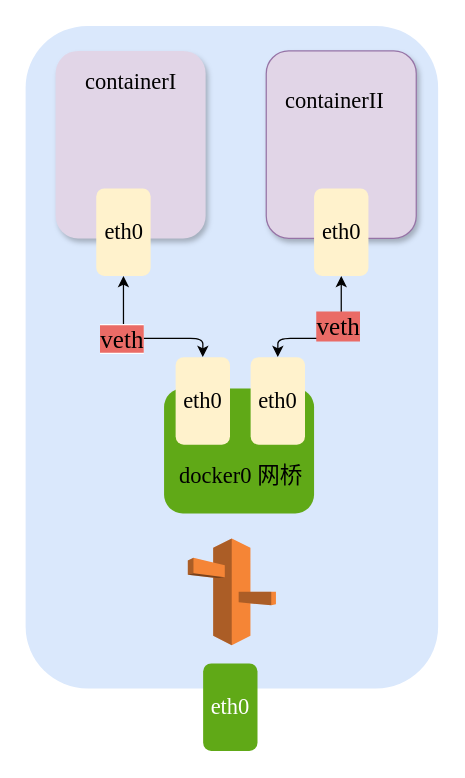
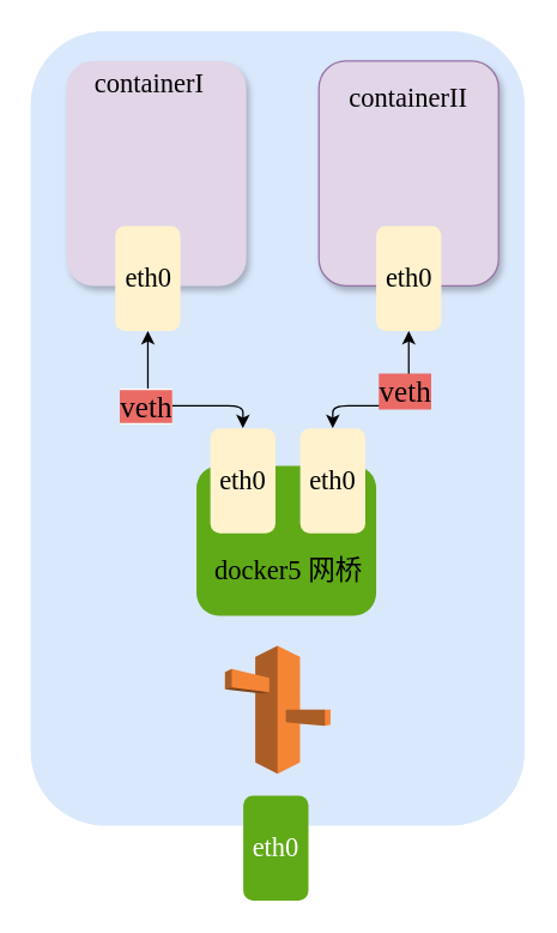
  <mxCell id="0" />
  <mxCell id="1" parent="0" />
  <mxCell id="2" value="" style="rounded=1;whiteSpace=wrap;html=1;fillColor=#dae8fc;strokeColor=none;" vertex="1" parent="1"><mxGeometry x="20" y="20" width="330" height="530" as="geometry" /></mxCell>
  <mxCell id="3" value="" style="rounded=1;whiteSpace=wrap;html=1;fillColor=#60a917;fontColor=#ffffff;strokeColor=none;" vertex="1" parent="1"><mxGeometry x="130.75" y="310" width="120" height="100" as="geometry" /></mxCell>
  <mxCell id="4" value="" style="rounded=1;whiteSpace=wrap;html=1;fillColor=#e1d5e7;shadow=1;glass=0;sketch=0;strokeColor=none;" vertex="1" parent="1"><mxGeometry x="44" y="40" width="120" height="150" as="geometry" /></mxCell>
  <mxCell id="5" value="" style="rounded=1;whiteSpace=wrap;html=1;fillColor=#e1d5e7;strokeColor=#9673a6;shadow=1;" vertex="1" parent="1"><mxGeometry x="212.5" y="40" width="120" height="150" as="geometry" /></mxCell>
  <mxCell id="6" value="" style="edgeStyle=segmentEdgeStyle;endArrow=classic;html=1;entryX=0.5;entryY=1;entryDx=0;entryDy=0;exitX=0.5;exitY=0;exitDx=0;exitDy=0;startArrow=classic;startFill=1;" edge="1" parent="1" source="17" target="10"><mxGeometry width="50" height="50" relative="1" as="geometry"><mxPoint x="-170" y="290" as="sourcePoint" /><mxPoint x="-120" y="240" as="targetPoint" /><Array as="points"><mxPoint x="162" y="270" /><mxPoint x="98" y="270" /></Array></mxGeometry></mxCell>
  <mxCell id="7" value="&lt;font style=&quot;font-size: 20px ; background-color: rgb(234 , 107 , 102)&quot; face=&quot;Comic Sans MS&quot;&gt;veth&lt;/font&gt;" style="edgeLabel;html=1;align=center;verticalAlign=middle;resizable=0;points=[];" vertex="1" connectable="0" parent="6"><mxGeometry x="0.228" y="2" relative="1" as="geometry"><mxPoint as="offset" /></mxGeometry></mxCell>
  <mxCell id="8" value="" style="edgeStyle=segmentEdgeStyle;endArrow=classic;html=1;entryX=0.5;entryY=1;entryDx=0;entryDy=0;exitX=0.5;exitY=0;exitDx=0;exitDy=0;startArrow=classic;startFill=1;" edge="1" parent="1" source="16"><mxGeometry width="50" height="50" relative="1" as="geometry"><mxPoint x="521" y="310" as="sourcePoint" /><mxPoint x="272.5" y="220" as="targetPoint" /><Array as="points"><mxPoint x="222" y="270" /><mxPoint x="273" y="270" /></Array></mxGeometry></mxCell>
  <mxCell id="9" value="&lt;font style=&quot;font-size: 20px&quot; face=&quot;Comic Sans MS&quot;&gt;veth&lt;/font&gt;" style="edgeLabel;html=1;align=center;verticalAlign=middle;resizable=0;points=[];labelBorderColor=none;labelBackgroundColor=#EA6B66;" vertex="1" connectable="0" parent="8"><mxGeometry x="0.313" y="3" relative="1" as="geometry"><mxPoint as="offset" /></mxGeometry></mxCell>
  <mxCell id="10" value="&lt;font face=&quot;Comic Sans MS&quot; style=&quot;font-size: 18px&quot;&gt;eth0&lt;/font&gt;" style="rounded=1;whiteSpace=wrap;html=1;fillColor=#fff2cc;strokeColor=none;" vertex="1" parent="1"><mxGeometry x="76.5" y="150" width="43.5" height="70" as="geometry" /></mxCell>
- <mxCell id="11" value="&lt;font face=&quot;Comic Sans MS&quot; style=&quot;font-size: 18px&quot;&gt;containerI&lt;/font&gt;" style="text;html=1;strokeColor=none;fillColor=none;align=center;verticalAlign=middle;whiteSpace=wrap;rounded=0;" vertex="1" parent="1"><mxGeometry x="62.5" y="55" width="83" height="20" as="geometry" /></mxCell>
- <mxCell id="12" value="&lt;font face=&quot;Comic Sans MS&quot; style=&quot;font-size: 18px&quot;&gt;containerII&lt;/font&gt;" style="text;html=1;strokeColor=none;fillColor=none;align=center;verticalAlign=middle;whiteSpace=wrap;rounded=0;" vertex="1" parent="1"><mxGeometry x="226" y="70" width="83" height="20" as="geometry" /></mxCell>
+ <mxCell id="11" value="&lt;font face=&quot;Comic Sans MS&quot; style=&quot;font-size: 18px&quot;&gt;containerI&lt;/font&gt;" style="text;html=1;strokeColor=none;fillColor=none;align=center;verticalAlign=middle;whiteSpace=wrap;rounded=0;" vertex="1" parent="1"><mxGeometry x="57.5" y="45" width="83" height="20" as="geometry" /></mxCell>
+ <mxCell id="12" value="&lt;font face=&quot;Comic Sans MS&quot; style=&quot;font-size: 18px&quot;&gt;containerII&lt;/font&gt;" style="text;html=1;strokeColor=none;fillColor=none;align=center;verticalAlign=middle;whiteSpace=wrap;rounded=0;" vertex="1" parent="1"><mxGeometry x="231" y="55" width="83" height="20" as="geometry" /></mxCell>
  <mxCell id="13" value="" style="outlineConnect=0;dashed=0;verticalLabelPosition=bottom;verticalAlign=top;align=center;html=1;shape=mxgraph.aws3.route_53;fillColor=#F58536;gradientColor=none;rounded=1;" vertex="1" parent="1"><mxGeometry x="149.75" y="430" width="70.5" height="85.5" as="geometry" /></mxCell>
  <mxCell id="14" value="&lt;font face=&quot;Comic Sans MS&quot; style=&quot;font-size: 18px&quot;&gt;eth0&lt;/font&gt;" style="rounded=1;whiteSpace=wrap;html=1;fillColor=#fff2cc;strokeColor=none;" vertex="1" parent="1"><mxGeometry x="250.75" y="150" width="43.5" height="70" as="geometry" /></mxCell>
  <mxCell id="15" value="&lt;font face=&quot;Comic Sans MS&quot; style=&quot;font-size: 18px&quot;&gt;eth0&lt;/font&gt;" style="rounded=1;whiteSpace=wrap;html=1;fillColor=#60a917;fontColor=#ffffff;strokeColor=none;" vertex="1" parent="1"><mxGeometry x="162" y="530" width="43.5" height="70" as="geometry" /></mxCell>
  <mxCell id="16" value="&lt;font face=&quot;Comic Sans MS&quot; style=&quot;font-size: 18px&quot;&gt;eth0&lt;/font&gt;" style="rounded=1;whiteSpace=wrap;html=1;fillColor=#fff2cc;strokeColor=none;" vertex="1" parent="1"><mxGeometry x="200" y="285" width="43.5" height="70" as="geometry" /></mxCell>
  <mxCell id="17" value="&lt;font face=&quot;Comic Sans MS&quot; style=&quot;font-size: 18px&quot;&gt;eth0&lt;/font&gt;" style="rounded=1;whiteSpace=wrap;html=1;fillColor=#fff2cc;strokeColor=none;" vertex="1" parent="1"><mxGeometry x="140" y="285" width="43.5" height="70" as="geometry" /></mxCell>
- <mxCell id="18" value="&lt;font face=&quot;Comic Sans MS&quot;&gt;&lt;span style=&quot;font-size: 18px&quot;&gt;docker0 网桥&lt;/span&gt;&lt;/font&gt;" style="text;html=1;strokeColor=none;fillColor=none;align=center;verticalAlign=middle;whiteSpace=wrap;rounded=0;" vertex="1" parent="1"><mxGeometry x="134.25" y="370" width="116.5" height="20" as="geometry" /></mxCell>
+ <mxCell id="18" value="&lt;font face=&quot;Comic Sans MS&quot;&gt;&lt;span style=&quot;font-size: 18px&quot;&gt;docker5 网桥&lt;/span&gt;&lt;/font&gt;" style="text;html=1;strokeColor=none;fillColor=none;align=center;verticalAlign=middle;whiteSpace=wrap;rounded=0;" vertex="1" parent="1"><mxGeometry x="134.25" y="370" width="116.5" height="20" as="geometry" /></mxCell>
